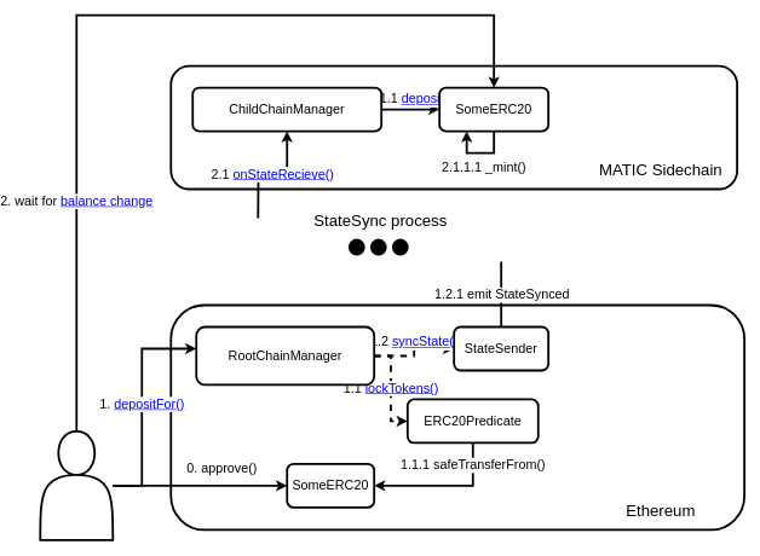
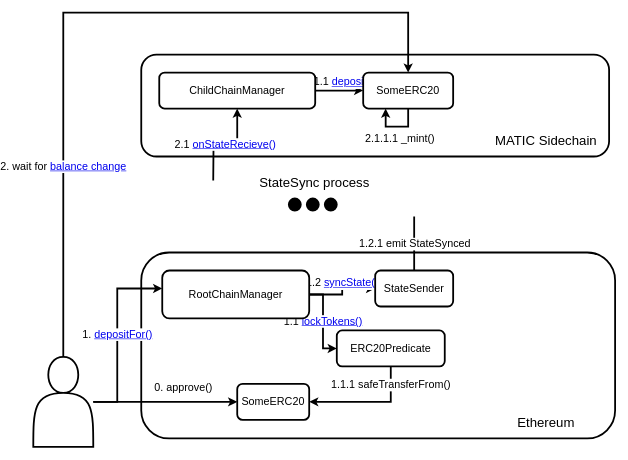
  <mxCell id="0" />
  <mxCell id="1" parent="0" />
  <mxCell id="2" value="" style="rounded=1;whiteSpace=wrap;html=1;fontSize=18;strokeWidth=3;shadow=0;" parent="1" vertex="1"><mxGeometry x="200" y="420" width="790" height="310" as="geometry" /></mxCell>
  <mxCell id="3" value="&lt;span style=&quot;font-size: 18px;&quot;&gt;1. &lt;a href=&quot;https://github.com/maticnetwork/pos-portal/blob/master/contracts/root/RootChainManager/RootChainManager.sol#L267&quot;&gt;depositFor()&lt;/a&gt;&lt;/span&gt;" style="edgeStyle=orthogonalEdgeStyle;rounded=0;orthogonalLoop=1;jettySize=auto;html=1;fontStyle=0;verticalAlign=middle;strokeColor=default;fontSize=18;strokeWidth=3;shadow=0;" parent="1" source="5" target="8" edge="1"><mxGeometry relative="1" as="geometry"><Array as="points"><mxPoint x="160" y="669" /><mxPoint x="160" y="480" /></Array></mxGeometry></mxCell>
  <mxCell id="4" value="&lt;font style=&quot;font-size: 18px;&quot;&gt;0. approve()&lt;/font&gt;" style="edgeStyle=orthogonalEdgeStyle;rounded=0;orthogonalLoop=1;jettySize=auto;html=1;entryX=0;entryY=0.5;entryDx=0;entryDy=0;verticalAlign=bottom;fontSize=18;strokeWidth=3;shadow=0;" parent="1" source="5" target="10" edge="1"><mxGeometry x="0.25" y="9" relative="1" as="geometry"><mxPoint as="offset" /></mxGeometry></mxCell>
  <mxCell id="5" value="" style="shape=actor;whiteSpace=wrap;html=1;fontSize=18;strokeWidth=3;shadow=0;" parent="1" vertex="1"><mxGeometry x="20" y="594" width="100" height="150" as="geometry" /></mxCell>
- <mxCell id="6" value="1.1 &lt;a href=&quot;https://github.com/maticnetwork/pos-portal/blob/master/contracts/root/TokenPredicates/ERC20Predicate.sol#L47&quot;&gt;lockTokens()&lt;/a&gt;" style="edgeStyle=orthogonalEdgeStyle;rounded=0;orthogonalLoop=1;jettySize=auto;html=1;entryX=0;entryY=0.5;entryDx=0;entryDy=0;fontSize=18;strokeWidth=3;shadow=0;dashed=1;" parent="1" source="8" target="12" edge="1"><mxGeometry relative="1" as="geometry" /></mxCell>
- <mxCell id="7" value="1.2 &lt;a href=&quot;https://github.com/maticnetwork/contracts/blob/main/contracts/root/stateSyncer/StateSender.sol#L33&quot;&gt;syncState()&lt;/a&gt;" style="edgeStyle=orthogonalEdgeStyle;rounded=0;orthogonalLoop=1;jettySize=auto;html=1;fontSize=18;verticalAlign=bottom;strokeWidth=3;shadow=0;dashed=1;" parent="1" source="8" target="14" edge="1"><mxGeometry relative="1" as="geometry" /></mxCell>
+ <mxCell id="6" value="1.1 &lt;a href=&quot;https://github.com/maticnetwork/pos-portal/blob/master/contracts/root/TokenPredicates/ERC20Predicate.sol#L47&quot;&gt;lockTokens()&lt;/a&gt;" style="edgeStyle=orthogonalEdgeStyle;rounded=0;orthogonalLoop=1;jettySize=auto;html=1;entryX=0;entryY=0.5;entryDx=0;entryDy=0;fontSize=18;strokeWidth=3;shadow=0;" parent="1" source="8" target="12" edge="1"><mxGeometry relative="1" as="geometry" /></mxCell>
+ <mxCell id="7" value="1.2 &lt;a href=&quot;https://github.com/maticnetwork/contracts/blob/main/contracts/root/stateSyncer/StateSender.sol#L33&quot;&gt;syncState()&lt;/a&gt;" style="edgeStyle=orthogonalEdgeStyle;rounded=0;orthogonalLoop=1;jettySize=auto;html=1;fontSize=18;verticalAlign=bottom;strokeWidth=3;shadow=0;" parent="1" source="8" target="14" edge="1"><mxGeometry relative="1" as="geometry" /></mxCell>
  <mxCell id="8" value="&lt;font style=&quot;font-size: 18px;&quot;&gt;RootChainManager&lt;/font&gt;" style="rounded=1;whiteSpace=wrap;html=1;fontSize=18;strokeWidth=3;shadow=0;" parent="1" vertex="1"><mxGeometry x="235" y="450" width="245" height="80" as="geometry" /></mxCell>
  <mxCell id="9" value="" style="rounded=1;whiteSpace=wrap;html=1;fontSize=18;strokeWidth=3;shadow=0;" parent="1" vertex="1"><mxGeometry x="200" y="90" width="780" height="170" as="geometry" /></mxCell>
  <mxCell id="10" value="&lt;font style=&quot;font-size: 18px;&quot;&gt;SomeERC20&lt;/font&gt;" style="rounded=1;whiteSpace=wrap;html=1;fontSize=18;strokeWidth=3;shadow=0;" parent="1" vertex="1"><mxGeometry x="360" y="639" width="120" height="60" as="geometry" /></mxCell>
  <mxCell id="11" value="&lt;span style=&quot;font-size: 18px;&quot;&gt;1.1.1 safeTransferFrom()&lt;/span&gt;" style="edgeStyle=orthogonalEdgeStyle;rounded=0;orthogonalLoop=1;jettySize=auto;html=1;entryX=1;entryY=0.5;entryDx=0;entryDy=0;exitX=0.5;exitY=1;exitDx=0;exitDy=0;strokeWidth=3;" parent="1" source="12" target="10" edge="1"><mxGeometry x="-0.682" relative="1" as="geometry"><mxPoint as="offset" /></mxGeometry></mxCell>
  <mxCell id="12" value="ERC20Predicate" style="rounded=1;whiteSpace=wrap;html=1;fontSize=18;strokeWidth=3;shadow=0;" parent="1" vertex="1"><mxGeometry x="526" y="550" width="180" height="60" as="geometry" /></mxCell>
  <mxCell id="13" value="&lt;font style=&quot;font-size: 18px;&quot;&gt;1.2.1 emit StateSynced&lt;/font&gt;" style="edgeStyle=orthogonalEdgeStyle;rounded=0;orthogonalLoop=1;jettySize=auto;html=1;endSize=6;endArrow=none;endFill=0;fontSize=18;strokeWidth=3;shadow=0;" parent="1" source="14" edge="1"><mxGeometry relative="1" as="geometry"><mxPoint x="655" y="360" as="targetPoint" /></mxGeometry></mxCell>
  <mxCell id="14" value="&lt;font style=&quot;font-size: 18px;&quot;&gt;StateSender&lt;/font&gt;" style="rounded=1;whiteSpace=wrap;html=1;fontSize=18;strokeWidth=3;shadow=0;" parent="1" vertex="1"><mxGeometry x="590" y="450" width="130" height="60" as="geometry" /></mxCell>
  <mxCell id="15" value="" style="ellipse;whiteSpace=wrap;html=1;aspect=fixed;allowArrows=0;strokeWidth=3;container=0;fillColor=#000000;fontSize=18;shadow=0;" parent="1" vertex="1"><mxGeometry x="446" y="330" width="20" height="20" as="geometry" /></mxCell>
  <mxCell id="16" value="" style="ellipse;whiteSpace=wrap;html=1;aspect=fixed;allowArrows=0;strokeWidth=3;container=0;fillColor=#000000;fontSize=18;shadow=0;" parent="1" vertex="1"><mxGeometry x="476" y="330" width="20" height="20" as="geometry" /></mxCell>
  <mxCell id="17" value="" style="ellipse;whiteSpace=wrap;html=1;aspect=fixed;allowArrows=0;strokeWidth=3;container=0;fillColor=#000000;fontSize=18;shadow=0;" parent="1" vertex="1"><mxGeometry x="506" y="330" width="20" height="20" as="geometry" /></mxCell>
  <mxCell id="18" value="&lt;span style=&quot;font-size: 18px;&quot;&gt;2.1&amp;nbsp;&lt;a href=&quot;https://github.com/maticnetwork/pos-portal/blob/master/contracts/child/ChildChainManager/ChildChainManager.sol#L57&quot;&gt;onStateRecieve()&lt;/a&gt;&lt;/span&gt;" style="edgeStyle=orthogonalEdgeStyle;rounded=0;orthogonalLoop=1;jettySize=auto;html=1;exitX=0.5;exitY=1;exitDx=0;exitDy=0;endArrow=none;endFill=0;startArrow=classic;startFill=1;fontSize=18;strokeWidth=3;shadow=0;" parent="1" source="20" edge="1"><mxGeometry relative="1" as="geometry"><mxPoint x="320" y="300" as="targetPoint" /></mxGeometry></mxCell>
  <mxCell id="19" value="2.1.1&amp;nbsp;&lt;a href=&quot;https://github.com/maticnetwork/pos-portal/blob/master/contracts/child/ChildToken/ChildERC20.sol#L51&quot;&gt;deposit()&lt;/a&gt;" style="edgeStyle=orthogonalEdgeStyle;rounded=0;orthogonalLoop=1;jettySize=auto;html=1;entryX=0;entryY=0.5;entryDx=0;entryDy=0;fontSize=18;verticalAlign=bottom;strokeWidth=3;shadow=0;" parent="1" source="20" target="21" edge="1"><mxGeometry relative="1" as="geometry" /></mxCell>
  <mxCell id="20" value="&lt;font style=&quot;font-size: 18px;&quot;&gt;ChildChainManager&lt;/font&gt;" style="rounded=1;whiteSpace=wrap;html=1;fontSize=18;strokeWidth=3;shadow=0;" parent="1" vertex="1"><mxGeometry x="230" y="120" width="260" height="60" as="geometry" /></mxCell>
  <mxCell id="21" value="&lt;font style=&quot;font-size: 18px;&quot;&gt;SomeERC20&lt;/font&gt;" style="rounded=1;whiteSpace=wrap;html=1;fontSize=18;strokeWidth=3;shadow=0;" parent="1" vertex="1"><mxGeometry x="570" y="120" width="150" height="60" as="geometry" /></mxCell>
  <mxCell id="22" value="2. wait for &lt;a href=&quot;https://github.com/maticnetwork/matic.js/blob/master/src/utils/bridge_client.ts#L24&quot;&gt;balance change&lt;/a&gt;" style="edgeStyle=orthogonalEdgeStyle;rounded=0;orthogonalLoop=1;jettySize=auto;html=1;fontSize=18;strokeWidth=3;shadow=0;entryX=0.5;entryY=0;entryDx=0;entryDy=0;" parent="1" source="5" target="21" edge="1"><mxGeometry x="-0.493" relative="1" as="geometry"><mxPoint x="650" y="20" as="targetPoint" /><Array as="points"><mxPoint x="70" y="20" /><mxPoint x="645" y="20" /></Array><mxPoint as="offset" /></mxGeometry></mxCell>
  <mxCell id="23" value="&lt;font style=&quot;font-size: 22px;&quot;&gt;MATIC Sidechain&lt;/font&gt;" style="text;html=1;strokeColor=none;fillColor=none;align=center;verticalAlign=middle;whiteSpace=wrap;rounded=0;" parent="1" vertex="1"><mxGeometry x="770" y="220" width="210" height="30" as="geometry" /></mxCell>
  <mxCell id="24" value="&lt;font style=&quot;font-size: 22px;&quot;&gt;Ethereum&lt;/font&gt;" style="text;html=1;strokeColor=none;fillColor=none;align=center;verticalAlign=middle;whiteSpace=wrap;rounded=0;" parent="1" vertex="1"><mxGeometry x="770" y="690" width="210" height="30" as="geometry" /></mxCell>
  <mxCell id="25" value="&lt;font style=&quot;font-size: 22px;&quot;&gt;StateSync process&lt;/font&gt;" style="text;html=1;strokeColor=none;fillColor=none;align=center;verticalAlign=middle;whiteSpace=wrap;rounded=0;" parent="1" vertex="1"><mxGeometry x="384" y="290" width="210" height="30" as="geometry" /></mxCell>
  <mxCell id="26" value="2.1.1.1 _mint()" style="edgeStyle=orthogonalEdgeStyle;rounded=0;orthogonalLoop=1;jettySize=auto;html=1;exitX=0.5;exitY=1;exitDx=0;exitDy=0;entryX=0.25;entryY=1;entryDx=0;entryDy=0;strokeWidth=3;fontSize=18;" edge="1" parent="1" source="21" target="21"><mxGeometry x="-0.097" y="20" relative="1" as="geometry"><Array as="points"><mxPoint x="645" y="210" /><mxPoint x="608" y="210" /></Array><mxPoint as="offset" /></mxGeometry></mxCell>
